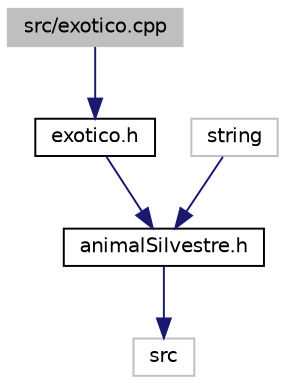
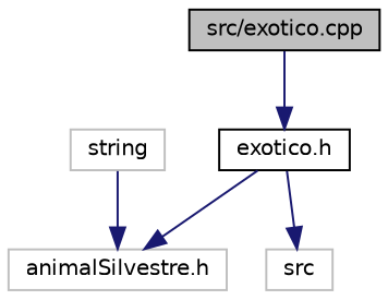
  digraph {
    node [color=black fillcolor=white fontname=Helvetica fontsize=10 shape=record style=filled]
    edge [color=midnightblue fontname=Helvetica fontsize=10 labelfontname=Helvetica labelfontsize=10 style=solid]
-   n1 [color=grey75 fillcolor=grey75 fontcolor=black height=0.2 label="src/exotico.cpp" width=0.4]
+   n1 [fillcolor=grey75 fontcolor=black height=0.2 label="src/exotico.cpp" width=0.4]
    n2 [height=0.2 label="exotico.h" width=0.4]
-   n3 [height=0.2 label="animalSilvestre.h" width=0.4]
+   n3 [color=grey75 height=0.2 label="animalSilvestre.h" width=0.4]
    n4 [color=grey75 height=0.2 label=src width=0.4]
    n5 [color=grey75 height=0.2 label=string width=0.4]
    n1 -> n2
    n2 -> n3
-   n3 -> n4
+   n2 -> n4
    n5 -> n3
  }
